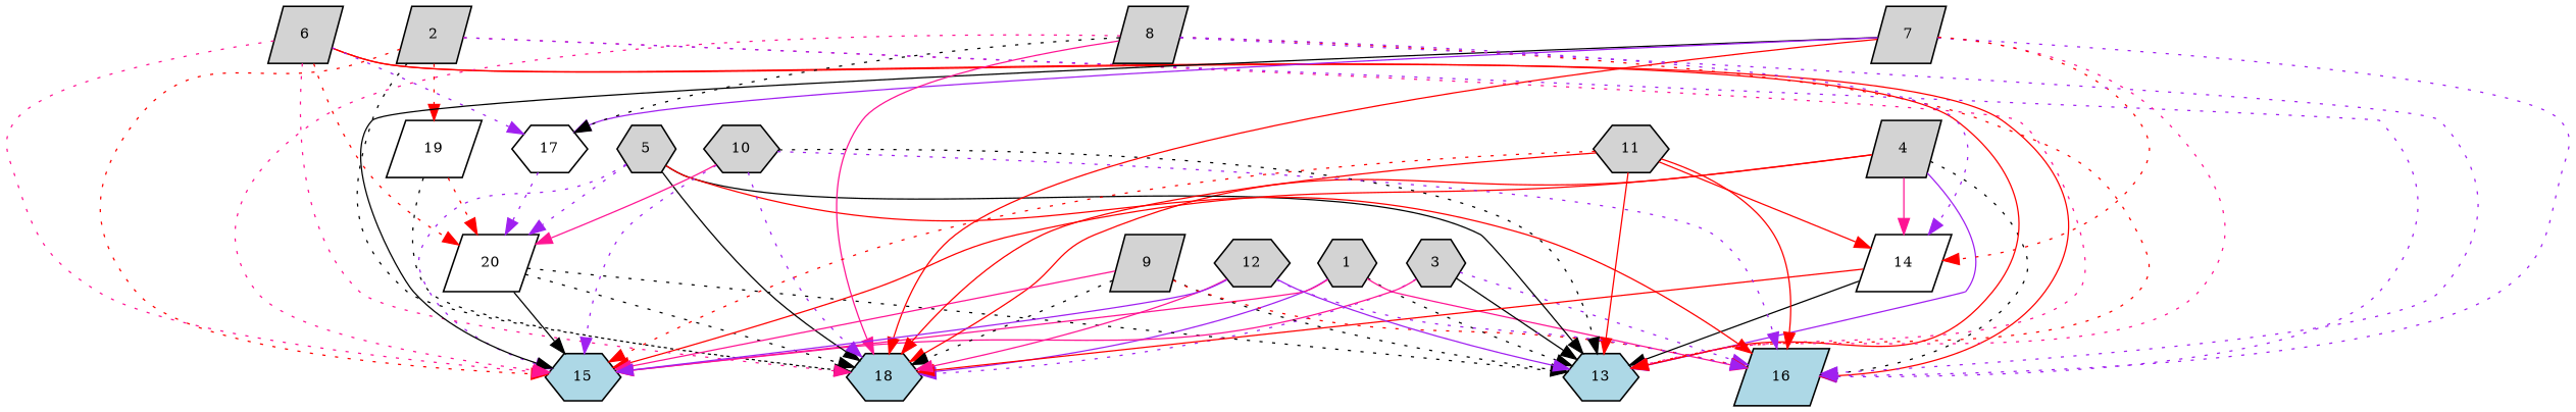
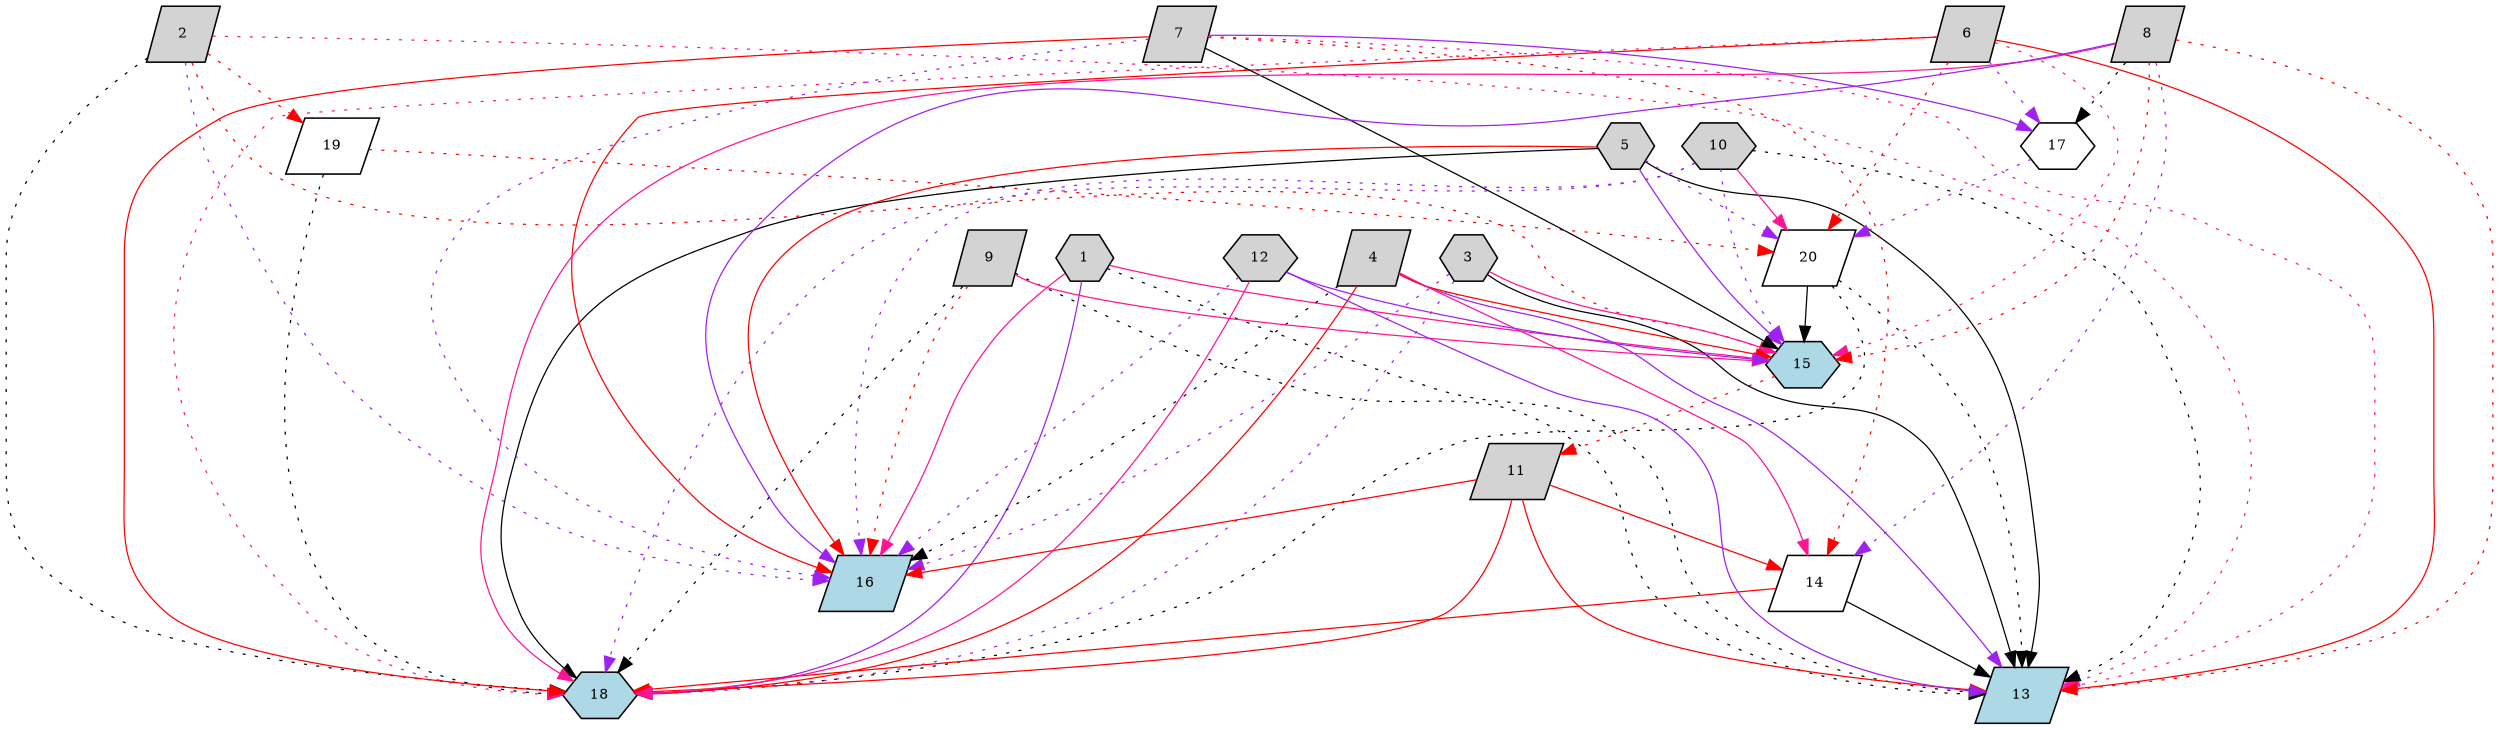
  digraph {
    node [fillcolor=lightgray fontsize=9 shape=parallelogram style=filled]
    edge [color=purple penwidth=0.8 style=dotted]
    1 [height=0.2 shape=hexagon width=0.2]
-   13 [fillcolor=lightblue height=0.2 shape=hexagon width=0.2]
+   13 [fillcolor=lightblue height=0.2 width=0.2]
    18 [fillcolor=lightblue height=0.2 shape=hexagon width=0.2]
    15 [fillcolor=lightblue height=0.2 shape=hexagon width=0.2]
    16 [fillcolor=lightblue height=0.2 width=0.2]
    2 [height=0.2 width=0.2]
    19 [fillcolor=white height=0.2 width=0.2]
    20 [fillcolor=white height=0.2 width=0.2]
    3 [height=0.2 shape=hexagon width=0.2]
    4 [height=0.2 width=0.2]
    14 [fillcolor=white height=0.2 width=0.2]
    5 [height=0.2 shape=hexagon width=0.2]
    6 [height=0.2 width=0.2]
    17 [fillcolor=white height=0.2 shape=hexagon width=0.2]
    7 [height=0.2 width=0.2]
    8 [height=0.2 width=0.2]
    9 [height=0.2 width=0.2]
    10 [height=0.2 shape=hexagon width=0.2]
-   11 [height=0.2 shape=hexagon width=0.2]
+   11 [height=0.2 width=0.2]
    12 [height=0.2 shape=hexagon width=0.2]
    1 -> 13 [color=black]
    1 -> 18 [style=bold]
    1 -> 15 [color=deeppink style=bold]
    1 -> 16 [color=deeppink style=bold]
    2 -> 13 [color=deeppink]
    2 -> 18 [color=black]
    2 -> 15 [color=red]
    2 -> 16
    2 -> 19 [color=red]
    19 -> 18 [color=black]
    19 -> 20 [color=red]
    20 -> 13 [color=black]
    20 -> 18 [color=black]
    20 -> 15 [color=black style=bold]
    3 -> 13 [color=black style=bold]
    3 -> 18
    3 -> 15 [color=deeppink style=bold]
    3 -> 16
    4 -> 13 [style=bold]
    4 -> 18 [color=red style=bold]
    4 -> 15 [color=red style=bold]
    4 -> 16 [color=black]
    4 -> 14 [color=deeppink style=bold]
    14 -> 13 [color=black style=bold]
    14 -> 18 [color=red style=bold]
    5 -> 13 [color=black style=bold]
    5 -> 18 [color=black style=bold]
-   5 -> 15
+   5 -> 15 [style=bold]
    5 -> 16 [color=red style=bold]
    5 -> 20
    6 -> 13 [color=red style=bold]
    6 -> 18 [color=deeppink]
    6 -> 15 [color=deeppink]
    6 -> 16 [color=red style=bold]
    6 -> 20 [color=red]
    6 -> 17
    17 -> 20
    7 -> 13 [color=deeppink]
    7 -> 18 [color=red style=bold]
    7 -> 15 [color=black style=bold]
    7 -> 16
    7 -> 14 [color=red]
    7 -> 17 [style=bold]
    8 -> 13 [color=red]
    8 -> 18 [color=deeppink style=bold]
-   8 -> 15 [color=deeppink]
-   8 -> 16
+   8 -> 15 [color=red]
+   8 -> 16 [style=bold]
    8 -> 14
    8 -> 17 [color=black]
    9 -> 13 [color=black]
    9 -> 18 [color=black]
    9 -> 15 [color=deeppink style=bold]
    9 -> 16 [color=red]
    10 -> 13 [color=black]
    10 -> 18
    10 -> 15
    10 -> 16
    10 -> 20 [color=deeppink style=bold]
    11 -> 13 [color=red style=bold]
    11 -> 18 [color=red style=bold]
-   11 -> 15 [color=red]
+   15 -> 11 [color=red]
    11 -> 16 [color=red style=bold]
    11 -> 14 [color=red style=bold]
    12 -> 13 [style=bold]
    12 -> 18 [color=deeppink style=bold]
    12 -> 15 [style=bold]
    12 -> 16
  }
